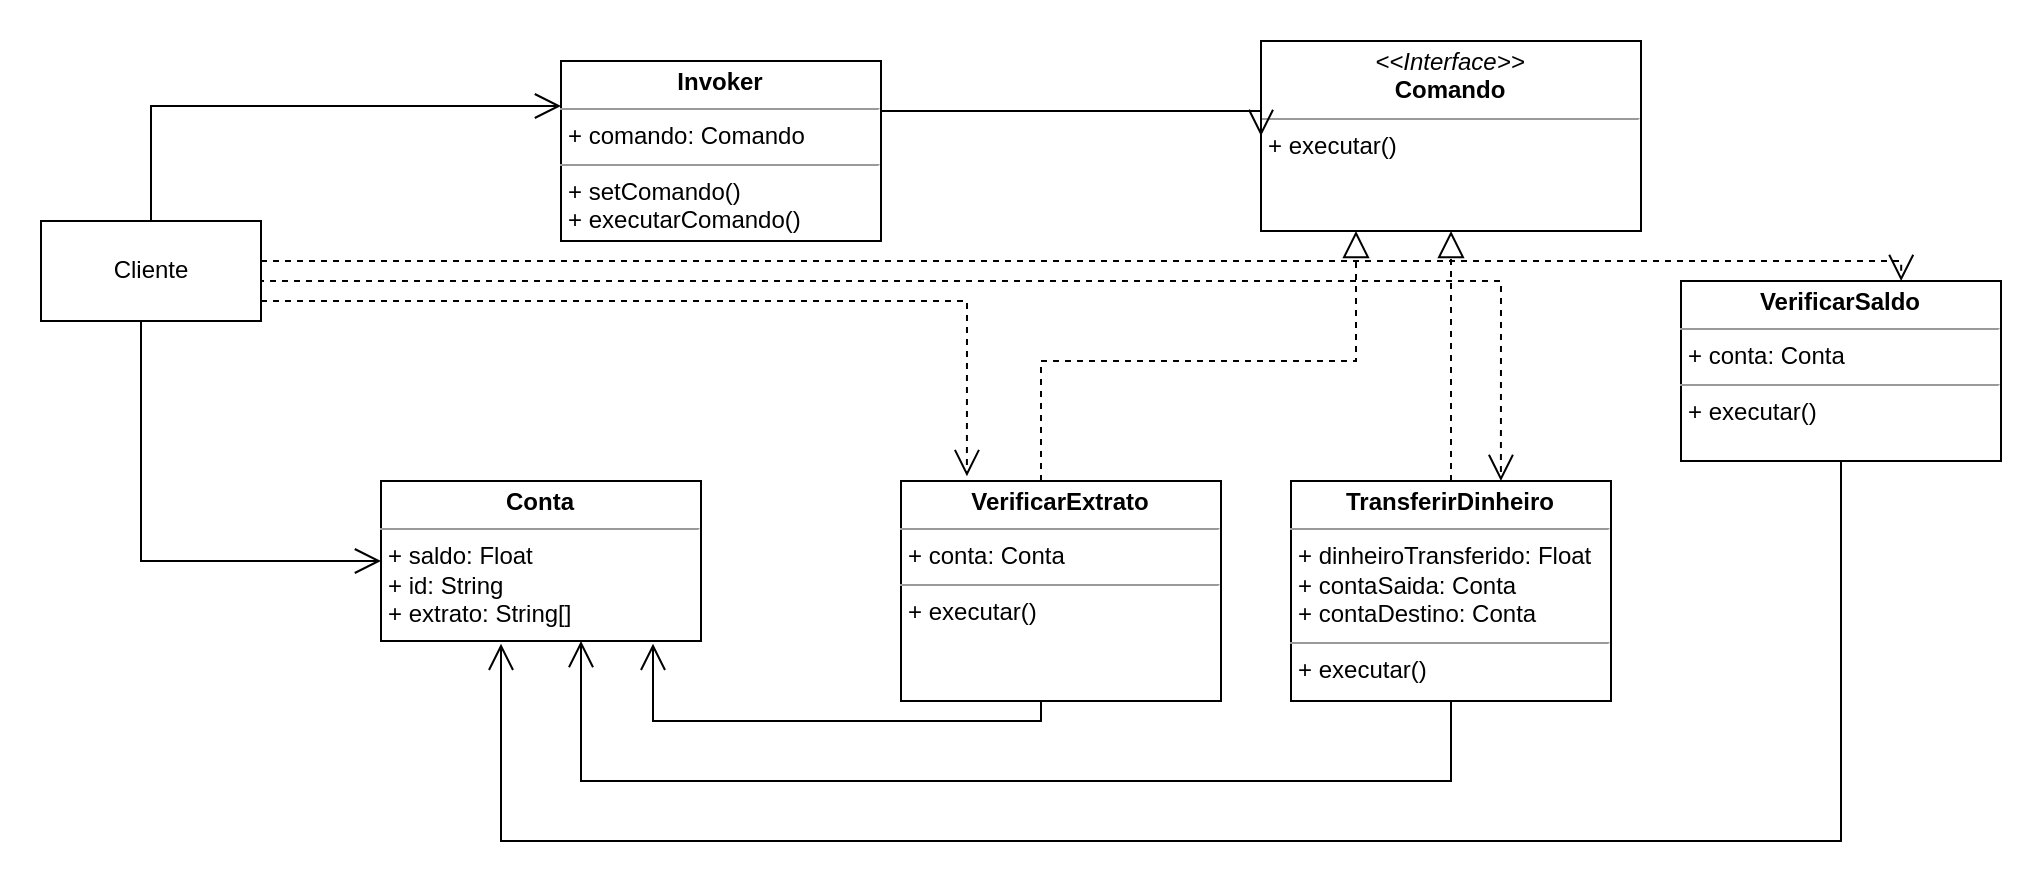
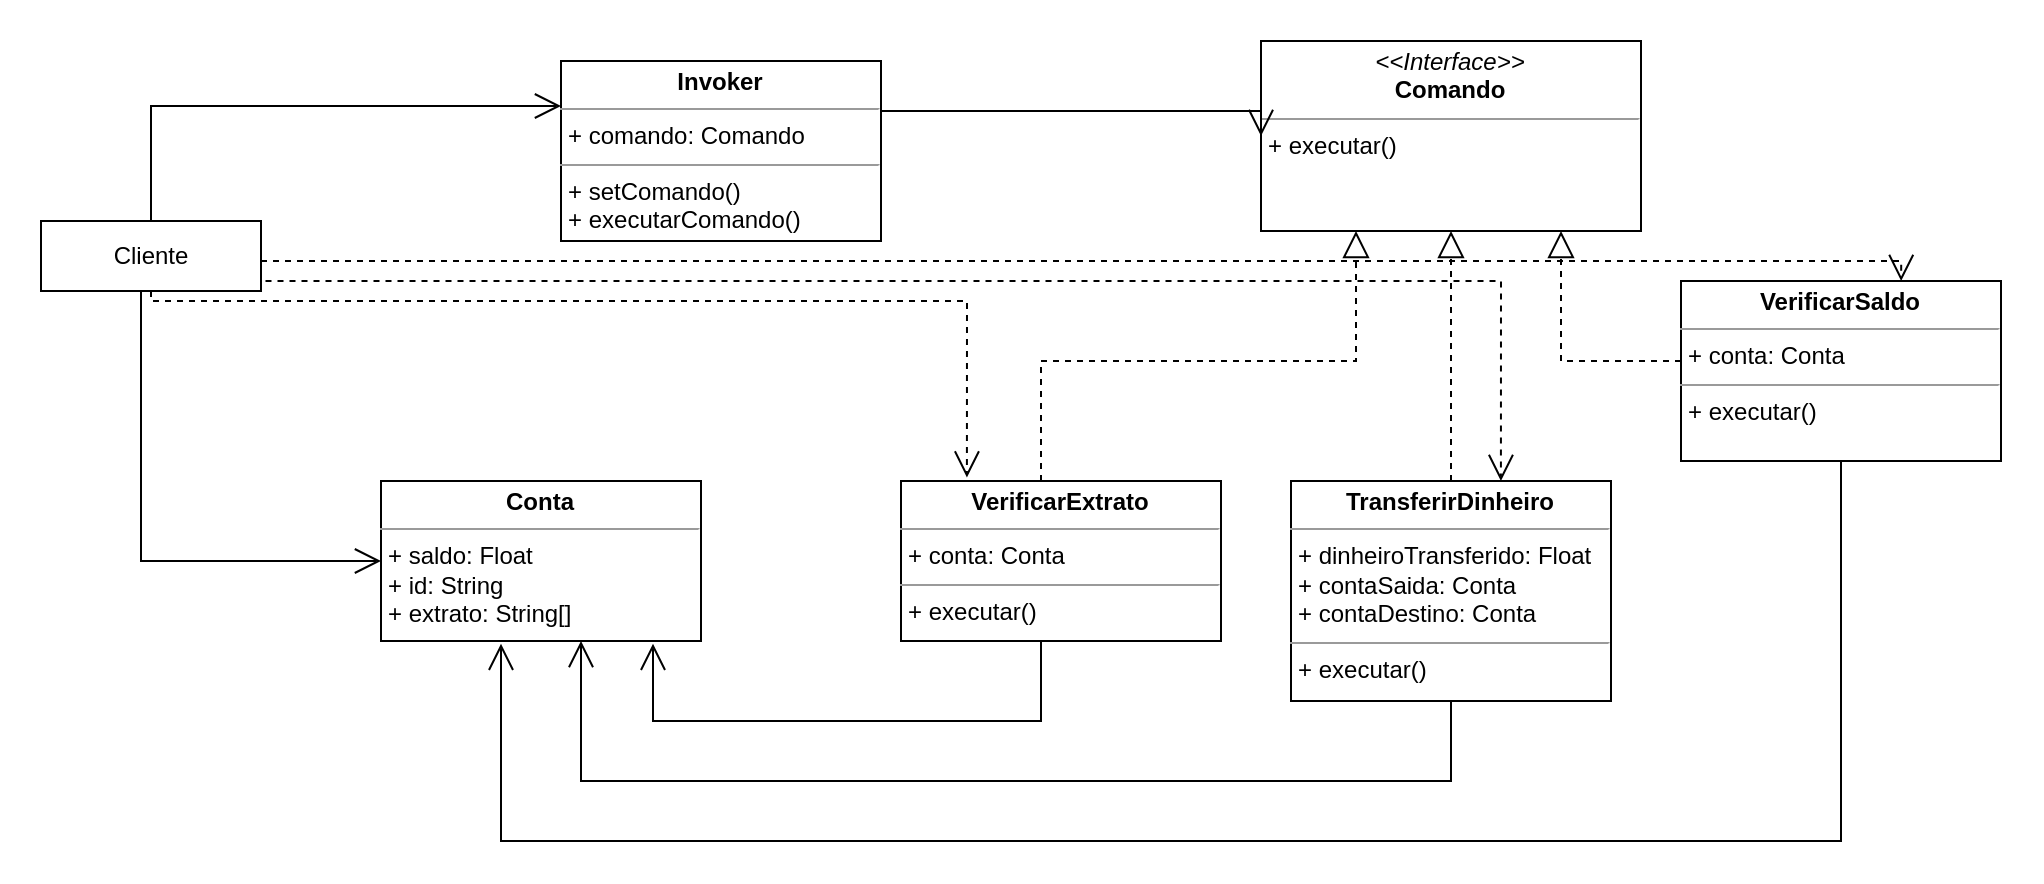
  <mxCell id="0" />
  <mxCell id="1" parent="0" />
  <mxCell id="2" value="&lt;p style=&quot;margin: 0px ; margin-top: 4px ; text-align: center&quot;&gt;&lt;i&gt;&amp;lt;&amp;lt;Interface&amp;gt;&amp;gt;&lt;/i&gt;&lt;br&gt;&lt;b&gt;Comando&lt;/b&gt;&lt;/p&gt;&lt;hr size=&quot;1&quot;&gt;&lt;p style=&quot;margin: 0px ; margin-left: 4px&quot;&gt;+ executar()&lt;/p&gt;" style="verticalAlign=top;align=left;overflow=fill;fontSize=12;fontFamily=Helvetica;html=1;" vertex="1" parent="1"><mxGeometry x="630" y="20" width="190" height="95" as="geometry" /></mxCell>
  <mxCell id="3" style="edgeStyle=orthogonalEdgeStyle;rounded=0;orthogonalLoop=1;jettySize=auto;html=1;entryX=0;entryY=0.5;entryDx=0;entryDy=0;endArrow=open;endFill=0;startArrow=none;startFill=0;startSize=11;endSize=11;" edge="1" parent="1" source="4" target="2"><mxGeometry relative="1" as="geometry"><Array as="points"><mxPoint x="490" y="55" /><mxPoint x="490" y="55" /></Array></mxGeometry></mxCell>
  <mxCell id="4" value="&lt;p style=&quot;margin: 0px ; margin-top: 4px ; text-align: center&quot;&gt;&lt;b&gt;Invoker&lt;/b&gt;&lt;/p&gt;&lt;hr size=&quot;1&quot;&gt;&lt;p style=&quot;margin: 0px ; margin-left: 4px&quot;&gt;+ comando: Comando&lt;/p&gt;&lt;hr size=&quot;1&quot;&gt;&lt;p style=&quot;margin: 0px ; margin-left: 4px&quot;&gt;+ setComando()&lt;/p&gt;&lt;p style=&quot;margin: 0px ; margin-left: 4px&quot;&gt;+ executarComando()&lt;/p&gt;" style="verticalAlign=top;align=left;overflow=fill;fontSize=12;fontFamily=Helvetica;html=1;" vertex="1" parent="1"><mxGeometry x="280" y="30" width="160" height="90" as="geometry" /></mxCell>
  <mxCell id="5" style="edgeStyle=orthogonalEdgeStyle;rounded=0;orthogonalLoop=1;jettySize=auto;html=1;startArrow=none;startFill=0;endArrow=block;endFill=0;startSize=11;endSize=11;dashed=1;entryX=0.25;entryY=1;entryDx=0;entryDy=0;" edge="1" parent="1" source="7" target="2"><mxGeometry relative="1" as="geometry"><mxPoint x="670" y="180" as="targetPoint" /><Array as="points"><mxPoint x="520" y="180" /><mxPoint x="678" y="180" /></Array></mxGeometry></mxCell>
  <mxCell id="6" style="edgeStyle=orthogonalEdgeStyle;rounded=0;orthogonalLoop=1;jettySize=auto;html=1;entryX=0.85;entryY=1.017;entryDx=0;entryDy=0;startArrow=none;startFill=0;endArrow=open;endFill=0;startSize=11;endSize=11;entryPerimeter=0;" edge="1" parent="1" source="7" target="14"><mxGeometry relative="1" as="geometry"><Array as="points"><mxPoint x="520" y="360" /><mxPoint x="326" y="360" /></Array></mxGeometry></mxCell>
- <mxCell id="7" value="&lt;p style=&quot;margin: 0px ; margin-top: 4px ; text-align: center&quot;&gt;&lt;b&gt;VerificarExtrato&lt;/b&gt;&lt;/p&gt;&lt;hr size=&quot;1&quot;&gt;&lt;p style=&quot;margin: 0px ; margin-left: 4px&quot;&gt;&lt;span&gt;+ conta: Conta&lt;/span&gt;&lt;br&gt;&lt;/p&gt;&lt;hr size=&quot;1&quot;&gt;&lt;p style=&quot;margin: 0px ; margin-left: 4px&quot;&gt;+ executar()&lt;/p&gt;" style="verticalAlign=top;align=left;overflow=fill;fontSize=12;fontFamily=Helvetica;html=1;" vertex="1" parent="1"><mxGeometry x="450" y="240" width="160" height="110" as="geometry" /></mxCell>
+ <mxCell id="7" value="&lt;p style=&quot;margin: 0px ; margin-top: 4px ; text-align: center&quot;&gt;&lt;b&gt;VerificarExtrato&lt;/b&gt;&lt;/p&gt;&lt;hr size=&quot;1&quot;&gt;&lt;p style=&quot;margin: 0px ; margin-left: 4px&quot;&gt;&lt;span&gt;+ conta: Conta&lt;/span&gt;&lt;br&gt;&lt;/p&gt;&lt;hr size=&quot;1&quot;&gt;&lt;p style=&quot;margin: 0px ; margin-left: 4px&quot;&gt;+ executar()&lt;/p&gt;" style="verticalAlign=top;align=left;overflow=fill;fontSize=12;fontFamily=Helvetica;html=1;" vertex="1" parent="1"><mxGeometry x="450" y="240" width="160" height="80" as="geometry" /></mxCell>
  <mxCell id="8" style="edgeStyle=orthogonalEdgeStyle;rounded=0;orthogonalLoop=1;jettySize=auto;html=1;exitX=0.5;exitY=0;exitDx=0;exitDy=0;entryX=0.5;entryY=1;entryDx=0;entryDy=0;startArrow=none;startFill=0;endArrow=block;endFill=0;startSize=11;endSize=11;dashed=1;" edge="1" parent="1" source="10" target="2"><mxGeometry relative="1" as="geometry" /></mxCell>
  <mxCell id="9" style="edgeStyle=orthogonalEdgeStyle;rounded=0;orthogonalLoop=1;jettySize=auto;html=1;entryX=0.625;entryY=1;entryDx=0;entryDy=0;startArrow=none;startFill=0;endArrow=open;endFill=0;startSize=11;endSize=11;entryPerimeter=0;" edge="1" parent="1" source="10" target="14"><mxGeometry relative="1" as="geometry"><Array as="points"><mxPoint x="725" y="390" /><mxPoint x="290" y="390" /></Array></mxGeometry></mxCell>
  <mxCell id="10" value="&lt;p style=&quot;margin: 0px ; margin-top: 4px ; text-align: center&quot;&gt;&lt;b&gt;TransferirDinheiro&lt;/b&gt;&lt;/p&gt;&lt;hr size=&quot;1&quot;&gt;&lt;p style=&quot;margin: 0px ; margin-left: 4px&quot;&gt;+ dinheiroTransferido: Float&lt;/p&gt;&lt;p style=&quot;margin: 0px ; margin-left: 4px&quot;&gt;+ contaSaida: Conta&lt;/p&gt;&lt;p style=&quot;margin: 0px ; margin-left: 4px&quot;&gt;+ contaDestino: Conta&lt;/p&gt;&lt;hr size=&quot;1&quot;&gt;&lt;p style=&quot;margin: 0px ; margin-left: 4px&quot;&gt;+ executar()&lt;/p&gt;" style="verticalAlign=top;align=left;overflow=fill;fontSize=12;fontFamily=Helvetica;html=1;" vertex="1" parent="1"><mxGeometry x="645" y="240" width="160" height="110" as="geometry" /></mxCell>
+ <mxCell id="11" style="edgeStyle=orthogonalEdgeStyle;rounded=0;orthogonalLoop=1;jettySize=auto;html=1;startArrow=none;startFill=0;endArrow=block;endFill=0;startSize=11;endSize=11;dashed=1;" edge="1" parent="1" source="13" target="2"><mxGeometry relative="1" as="geometry"><Array as="points"><mxPoint x="920" y="180" /><mxPoint x="780" y="180" /></Array></mxGeometry></mxCell>
  <mxCell id="12" style="edgeStyle=orthogonalEdgeStyle;rounded=0;orthogonalLoop=1;jettySize=auto;html=1;startArrow=none;startFill=0;endArrow=open;endFill=0;startSize=11;endSize=11;entryX=0.375;entryY=1.017;entryDx=0;entryDy=0;entryPerimeter=0;" edge="1" parent="1" source="13" target="14"><mxGeometry relative="1" as="geometry"><mxPoint x="230" y="340" as="targetPoint" /><Array as="points"><mxPoint x="920" y="420" /><mxPoint x="250" y="420" /></Array></mxGeometry></mxCell>
  <mxCell id="13" value="&lt;p style=&quot;margin: 0px ; margin-top: 4px ; text-align: center&quot;&gt;&lt;b&gt;VerificarSaldo&lt;/b&gt;&lt;/p&gt;&lt;hr size=&quot;1&quot;&gt;&lt;p style=&quot;margin: 0px ; margin-left: 4px&quot;&gt;&lt;span&gt;+ conta: Conta&lt;/span&gt;&lt;br&gt;&lt;/p&gt;&lt;hr size=&quot;1&quot;&gt;&lt;p style=&quot;margin: 0px ; margin-left: 4px&quot;&gt;+ executar()&lt;/p&gt;" style="verticalAlign=top;align=left;overflow=fill;fontSize=12;fontFamily=Helvetica;html=1;" vertex="1" parent="1"><mxGeometry x="840" y="140" width="160" height="90" as="geometry" /></mxCell>
  <mxCell id="14" value="&lt;p style=&quot;margin: 0px ; margin-top: 4px ; text-align: center&quot;&gt;&lt;b&gt;Conta&lt;/b&gt;&lt;/p&gt;&lt;hr size=&quot;1&quot;&gt;&lt;p style=&quot;margin: 0px ; margin-left: 4px&quot;&gt;+ saldo: Float&lt;/p&gt;&lt;p style=&quot;margin: 0px ; margin-left: 4px&quot;&gt;+ id: String&lt;/p&gt;&lt;p style=&quot;margin: 0px ; margin-left: 4px&quot;&gt;+ extrato: String[]&lt;/p&gt;" style="verticalAlign=top;align=left;overflow=fill;fontSize=12;fontFamily=Helvetica;html=1;" vertex="1" parent="1"><mxGeometry x="190" y="240" width="160" height="80" as="geometry" /></mxCell>
  <mxCell id="15" style="edgeStyle=orthogonalEdgeStyle;rounded=0;orthogonalLoop=1;jettySize=auto;html=1;entryX=0;entryY=0.25;entryDx=0;entryDy=0;startArrow=none;startFill=0;endArrow=open;endFill=0;startSize=11;endSize=11;" edge="1" parent="1" source="20" target="4"><mxGeometry relative="1" as="geometry"><Array as="points"><mxPoint x="75" y="53" /></Array></mxGeometry></mxCell>
  <mxCell id="16" style="edgeStyle=orthogonalEdgeStyle;rounded=0;orthogonalLoop=1;jettySize=auto;html=1;entryX=0;entryY=0.5;entryDx=0;entryDy=0;startArrow=none;startFill=0;endArrow=open;endFill=0;startSize=11;endSize=11;" edge="1" parent="1" source="20" target="14"><mxGeometry relative="1" as="geometry"><Array as="points"><mxPoint x="70" y="280" /></Array></mxGeometry></mxCell>
  <mxCell id="17" style="edgeStyle=orthogonalEdgeStyle;rounded=0;orthogonalLoop=1;jettySize=auto;html=1;startArrow=none;startFill=0;endArrow=open;endFill=0;startSize=11;endSize=11;dashed=1;entryX=0.688;entryY=0;entryDx=0;entryDy=0;entryPerimeter=0;" edge="1" parent="1" source="20" target="13"><mxGeometry relative="1" as="geometry"><mxPoint x="950" y="210" as="targetPoint" /><Array as="points"><mxPoint x="950" y="130" /></Array></mxGeometry></mxCell>
  <mxCell id="18" style="edgeStyle=orthogonalEdgeStyle;rounded=0;orthogonalLoop=1;jettySize=auto;html=1;exitX=1;exitY=0.75;exitDx=0;exitDy=0;dashed=1;startArrow=none;startFill=0;endArrow=open;endFill=0;startSize=11;endSize=11;entryX=0.656;entryY=0;entryDx=0;entryDy=0;entryPerimeter=0;" edge="1" parent="1" source="20" target="10"><mxGeometry relative="1" as="geometry"><mxPoint x="750" y="230" as="targetPoint" /><Array as="points"><mxPoint x="130" y="140" /><mxPoint x="750" y="140" /></Array></mxGeometry></mxCell>
  <mxCell id="19" style="edgeStyle=orthogonalEdgeStyle;rounded=0;orthogonalLoop=1;jettySize=auto;html=1;entryX=0.206;entryY=-0.022;entryDx=0;entryDy=0;entryPerimeter=0;dashed=1;startArrow=none;startFill=0;endArrow=open;endFill=0;startSize=11;endSize=11;" edge="1" parent="1" source="20" target="7"><mxGeometry relative="1" as="geometry"><Array as="points"><mxPoint x="483" y="150" /></Array></mxGeometry></mxCell>
- <mxCell id="20" value="Cliente" style="html=1;" vertex="1" parent="1"><mxGeometry x="20" y="110" width="110" height="50" as="geometry" /></mxCell>
+ <mxCell id="20" value="Cliente" style="html=1;" vertex="1" parent="1"><mxGeometry x="20" y="110" width="110" height="35" as="geometry" /></mxCell>
